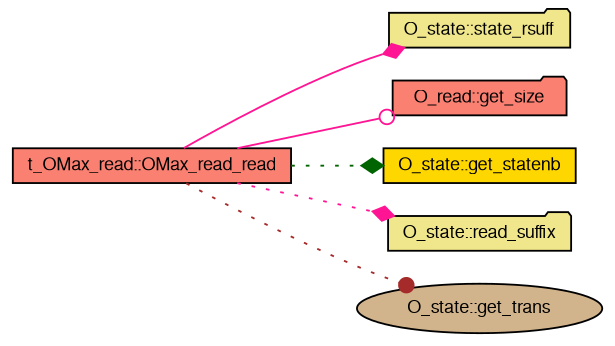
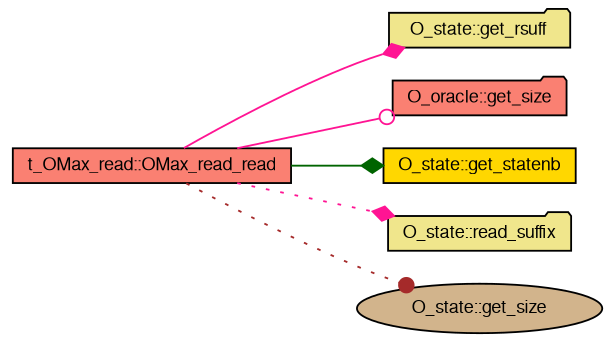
  digraph {
    rankdir=LR
    node [color=black fillcolor=salmon fontname=FreeSans fontsize=10 shape=folder style=filled]
    edge [arrowhead=diamond color=deeppink fontname=FreeSans fontsize=10 labelfontname=FreeSans labelfontsize=10 style=solid]
    n1 [fontcolor=black height=0.2 label="t_OMax_read::OMax_read_read" shape=box width=0.4]
-   n2 [fillcolor=khaki height=0.2 label="O_state::state_rsuff" width=0.4]
-   n3 [height=0.2 label="O_read::get_size" width=0.4]
+   n2 [fillcolor=khaki height=0.2 label="O_state::get_rsuff" width=0.4]
+   n3 [height=0.2 label="O_oracle::get_size" width=0.4]
    n4 [fillcolor=gold height=0.2 label="O_state::get_statenb" shape=box width=0.4]
    n5 [fillcolor=khaki height=0.2 label="O_state::read_suffix" width=0.4]
-   n6 [fillcolor=tan height=0.2 label="O_state::get_trans" shape=ellipse width=0.4]
+   n6 [fillcolor=tan height=0.2 label="O_state::get_size" shape=ellipse width=0.4]
    n1 -> n2
    n1 -> n3 [arrowhead=odot]
-   n1 -> n4 [color=darkgreen style=dotted]
+   n1 -> n4 [color=darkgreen]
    n1 -> n5 [style=dotted]
    n1 -> n6 [arrowhead=dot color=brown style=dotted]
  }
